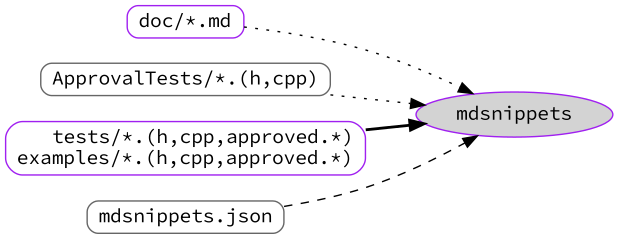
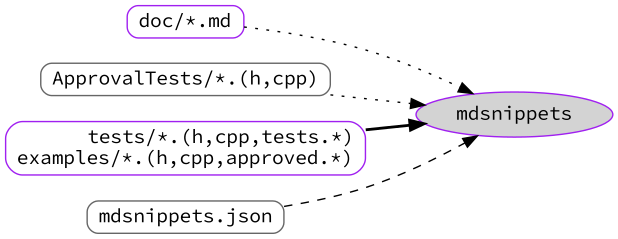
  digraph {
    fontname="Source Code Pro"
    rankdir=LR
    node [color=purple fontname="Source Code Pro" fontsize=14 shape=box style=rounded]
    edge [fontname="Source Code Pro" fontsize=14 style=dotted]
    mdsnippets [fillcolor=lightgray height=0.25 shape=oval style=filled]
    n2 [height=0.25 label="doc/*.md"]
    n3 [color=gray40 height=0.25 label="ApprovalTests/*.(h,cpp)"]
-   n4 [height=0.25 label="tests/*.(h,cpp,approved.*)\rexamples/*.(h,cpp,approved.*)"]
+   n4 [height=0.25 label="tests/*.(h,cpp,tests.*)\rexamples/*.(h,cpp,approved.*)"]
    n5 [color=gray40 height=0.25 label="mdsnippets.json"]
    n2 -> mdsnippets
    n3 -> mdsnippets
    n4 -> mdsnippets [style=bold]
    n5 -> mdsnippets [style=dashed]
  }
